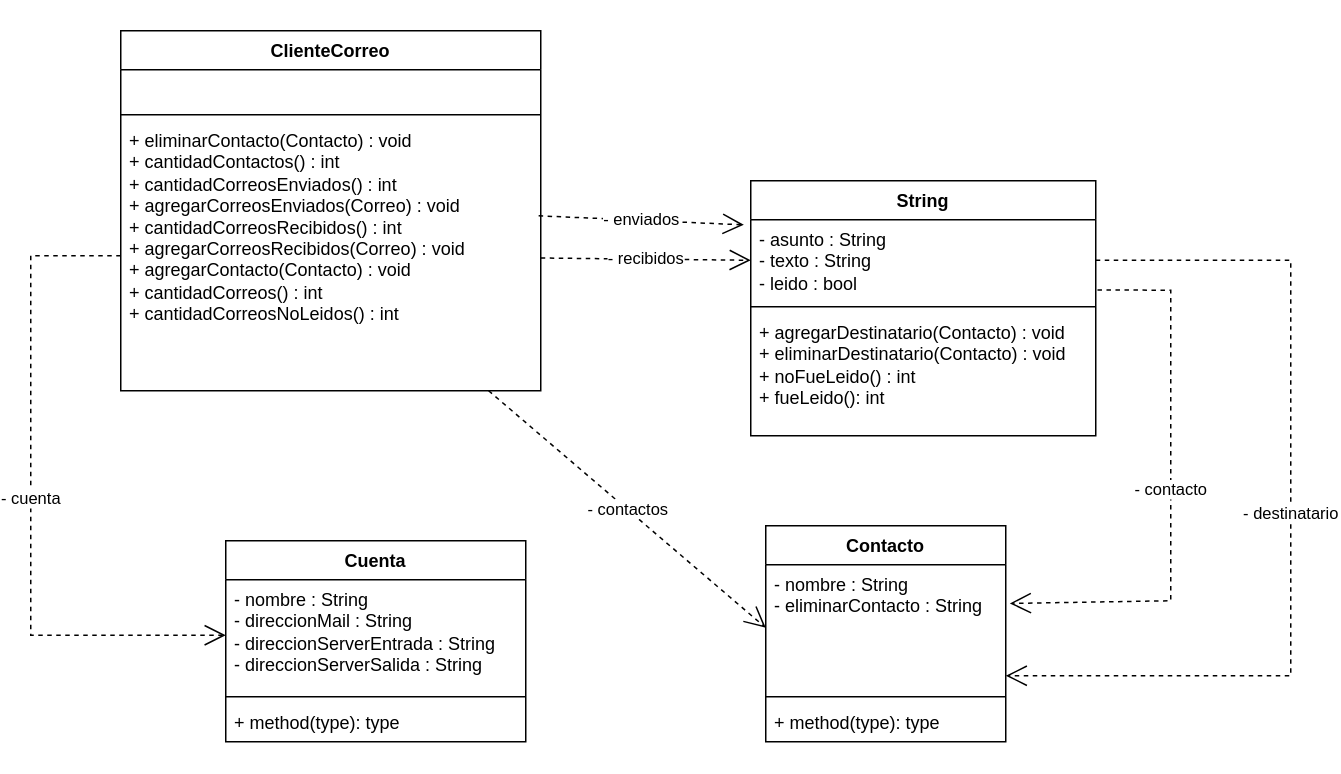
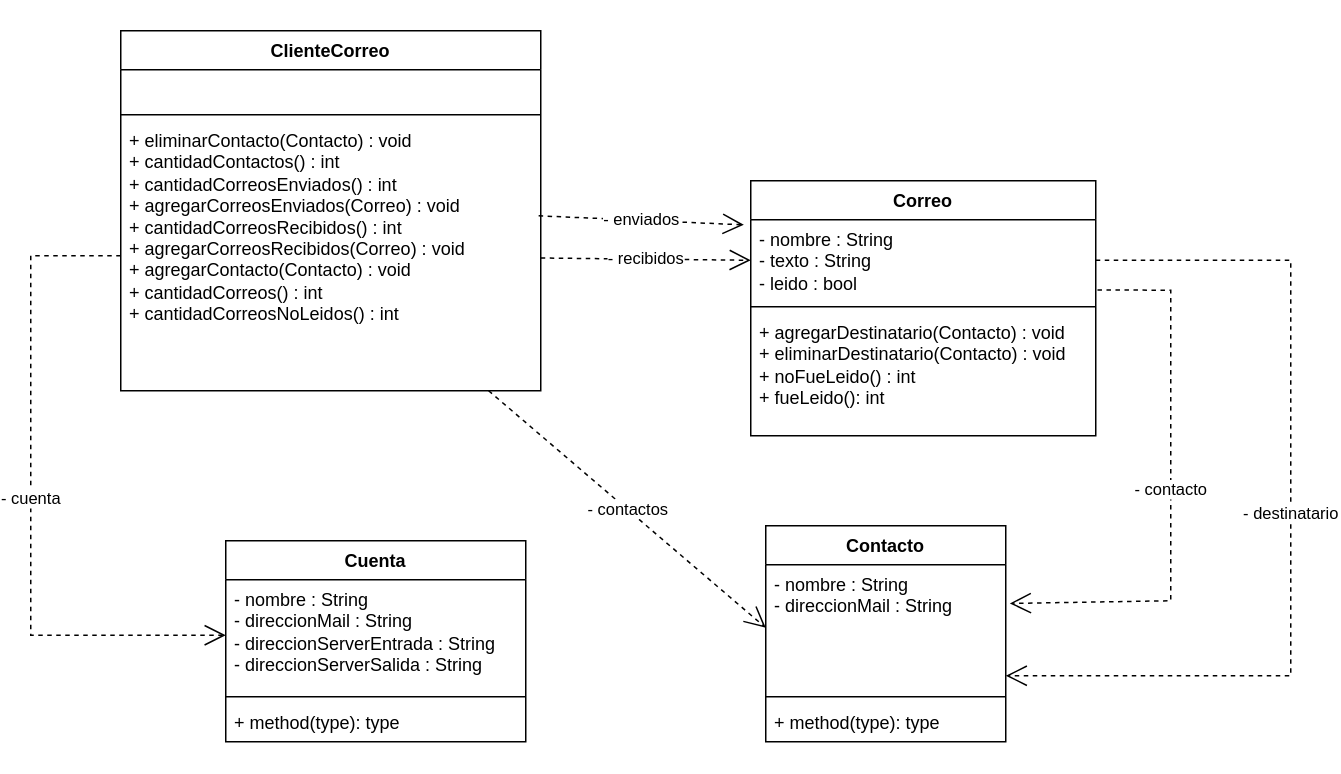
  <mxCell id="0" />
  <mxCell id="1" parent="0" />
  <mxCell id="2" value="ClienteCorreo&lt;br&gt;" style="swimlane;fontStyle=1;align=center;verticalAlign=top;childLayout=stackLayout;horizontal=1;startSize=26;horizontalStack=0;resizeParent=1;resizeParentMax=0;resizeLast=0;collapsible=1;marginBottom=0;whiteSpace=wrap;html=1;" parent="1" vertex="1"><mxGeometry x="80" y="20" width="280" height="240" as="geometry" /></mxCell>
  <mxCell id="3" value="&amp;nbsp;" style="text;strokeColor=none;fillColor=none;align=left;verticalAlign=top;spacingLeft=4;spacingRight=4;overflow=hidden;rotatable=0;points=[[0,0.5],[1,0.5]];portConstraint=eastwest;whiteSpace=wrap;html=1;" parent="2" vertex="1"><mxGeometry y="26" width="280" height="26" as="geometry" /></mxCell>
  <mxCell id="4" value="" style="line;strokeWidth=1;fillColor=none;align=left;verticalAlign=middle;spacingTop=-1;spacingLeft=3;spacingRight=3;rotatable=0;labelPosition=right;points=[];portConstraint=eastwest;strokeColor=inherit;" parent="2" vertex="1"><mxGeometry y="52" width="280" height="8" as="geometry" /></mxCell>
  <mxCell id="5" value="+ eliminarContacto(Contacto) : void&lt;br&gt;+ cantidadContactos() : int&lt;br&gt;+ cantidadCorreosEnviados() : int&lt;br&gt;+ agregarCorreosEnviados(Correo) : void&lt;br&gt;+ cantidadCorreosRecibidos() : int&lt;br&gt;+ agregarCorreosRecibidos(Correo) : void&lt;br&gt;+ agregarContacto(Contacto) : void&lt;br&gt;+ cantidadCorreos() : int&lt;br&gt;+ cantidadCorreosNoLeidos() : int" style="text;strokeColor=none;fillColor=none;align=left;verticalAlign=top;spacingLeft=4;spacingRight=4;overflow=hidden;rotatable=0;points=[[0,0.5],[1,0.5]];portConstraint=eastwest;whiteSpace=wrap;html=1;" parent="2" vertex="1"><mxGeometry y="60" width="280" height="180" as="geometry" /></mxCell>
- <mxCell id="6" value="String&lt;br&gt;" style="swimlane;fontStyle=1;align=center;verticalAlign=top;childLayout=stackLayout;horizontal=1;startSize=26;horizontalStack=0;resizeParent=1;resizeParentMax=0;resizeLast=0;collapsible=1;marginBottom=0;whiteSpace=wrap;html=1;" parent="1" vertex="1"><mxGeometry x="500" y="120" width="230" height="170" as="geometry" /></mxCell>
- <mxCell id="7" value="- asunto : String&lt;br&gt;- texto : String&lt;br&gt;- leido : bool" style="text;strokeColor=none;fillColor=none;align=left;verticalAlign=top;spacingLeft=4;spacingRight=4;overflow=hidden;rotatable=0;points=[[0,0.5],[1,0.5]];portConstraint=eastwest;whiteSpace=wrap;html=1;" parent="6" vertex="1"><mxGeometry y="26" width="230" height="54" as="geometry" /></mxCell>
+ <mxCell id="6" value="Correo&lt;br&gt;" style="swimlane;fontStyle=1;align=center;verticalAlign=top;childLayout=stackLayout;horizontal=1;startSize=26;horizontalStack=0;resizeParent=1;resizeParentMax=0;resizeLast=0;collapsible=1;marginBottom=0;whiteSpace=wrap;html=1;" parent="1" vertex="1"><mxGeometry x="500" y="120" width="230" height="170" as="geometry" /></mxCell>
+ <mxCell id="7" value="- nombre : String&lt;br&gt;- texto : String&lt;br&gt;- leido : bool" style="text;strokeColor=none;fillColor=none;align=left;verticalAlign=top;spacingLeft=4;spacingRight=4;overflow=hidden;rotatable=0;points=[[0,0.5],[1,0.5]];portConstraint=eastwest;whiteSpace=wrap;html=1;" parent="6" vertex="1"><mxGeometry y="26" width="230" height="54" as="geometry" /></mxCell>
  <mxCell id="8" value="" style="line;strokeWidth=1;fillColor=none;align=left;verticalAlign=middle;spacingTop=-1;spacingLeft=3;spacingRight=3;rotatable=0;labelPosition=right;points=[];portConstraint=eastwest;strokeColor=inherit;" parent="6" vertex="1"><mxGeometry y="80" width="230" height="8" as="geometry" /></mxCell>
  <mxCell id="9" value="+ agregarDestinatario(Contacto) : void&lt;br&gt;+ eliminarDestinatario(Contacto) : void&lt;br&gt;+ noFueLeido() : int&lt;br&gt;+ fueLeido(): int" style="text;strokeColor=none;fillColor=none;align=left;verticalAlign=top;spacingLeft=4;spacingRight=4;overflow=hidden;rotatable=0;points=[[0,0.5],[1,0.5]];portConstraint=eastwest;whiteSpace=wrap;html=1;" parent="6" vertex="1"><mxGeometry y="88" width="230" height="82" as="geometry" /></mxCell>
  <mxCell id="10" value="Cuenta&lt;br&gt;" style="swimlane;fontStyle=1;align=center;verticalAlign=top;childLayout=stackLayout;horizontal=1;startSize=26;horizontalStack=0;resizeParent=1;resizeParentMax=0;resizeLast=0;collapsible=1;marginBottom=0;whiteSpace=wrap;html=1;" parent="1" vertex="1"><mxGeometry x="150" y="360" width="200" height="134" as="geometry" /></mxCell>
  <mxCell id="11" value="- nombre : String&lt;br&gt;- direccionMail : String&lt;br&gt;- direccionServerEntrada : String&lt;br&gt;- direccionServerSalida : String" style="text;strokeColor=none;fillColor=none;align=left;verticalAlign=top;spacingLeft=4;spacingRight=4;overflow=hidden;rotatable=0;points=[[0,0.5],[1,0.5]];portConstraint=eastwest;whiteSpace=wrap;html=1;" parent="10" vertex="1"><mxGeometry y="26" width="200" height="74" as="geometry" /></mxCell>
  <mxCell id="12" value="" style="line;strokeWidth=1;fillColor=none;align=left;verticalAlign=middle;spacingTop=-1;spacingLeft=3;spacingRight=3;rotatable=0;labelPosition=right;points=[];portConstraint=eastwest;strokeColor=inherit;" parent="10" vertex="1"><mxGeometry y="100" width="200" height="8" as="geometry" /></mxCell>
  <mxCell id="13" value="+ method(type): type" style="text;strokeColor=none;fillColor=none;align=left;verticalAlign=top;spacingLeft=4;spacingRight=4;overflow=hidden;rotatable=0;points=[[0,0.5],[1,0.5]];portConstraint=eastwest;whiteSpace=wrap;html=1;" parent="10" vertex="1"><mxGeometry y="108" width="200" height="26" as="geometry" /></mxCell>
  <mxCell id="14" value="Contacto" style="swimlane;fontStyle=1;align=center;verticalAlign=top;childLayout=stackLayout;horizontal=1;startSize=26;horizontalStack=0;resizeParent=1;resizeParentMax=0;resizeLast=0;collapsible=1;marginBottom=0;whiteSpace=wrap;html=1;" parent="1" vertex="1"><mxGeometry x="510" y="350" width="160" height="144" as="geometry" /></mxCell>
- <mxCell id="15" value="- nombre : String&lt;br&gt;- eliminarContacto : String" style="text;strokeColor=none;fillColor=none;align=left;verticalAlign=top;spacingLeft=4;spacingRight=4;overflow=hidden;rotatable=0;points=[[0,0.5],[1,0.5]];portConstraint=eastwest;whiteSpace=wrap;html=1;" parent="14" vertex="1"><mxGeometry y="26" width="160" height="84" as="geometry" /></mxCell>
+ <mxCell id="15" value="- nombre : String&lt;br&gt;- direccionMail : String" style="text;strokeColor=none;fillColor=none;align=left;verticalAlign=top;spacingLeft=4;spacingRight=4;overflow=hidden;rotatable=0;points=[[0,0.5],[1,0.5]];portConstraint=eastwest;whiteSpace=wrap;html=1;" parent="14" vertex="1"><mxGeometry y="26" width="160" height="84" as="geometry" /></mxCell>
  <mxCell id="16" value="" style="line;strokeWidth=1;fillColor=none;align=left;verticalAlign=middle;spacingTop=-1;spacingLeft=3;spacingRight=3;rotatable=0;labelPosition=right;points=[];portConstraint=eastwest;strokeColor=inherit;" parent="14" vertex="1"><mxGeometry y="110" width="160" height="8" as="geometry" /></mxCell>
  <mxCell id="17" value="+ method(type): type" style="text;strokeColor=none;fillColor=none;align=left;verticalAlign=top;spacingLeft=4;spacingRight=4;overflow=hidden;rotatable=0;points=[[0,0.5],[1,0.5]];portConstraint=eastwest;whiteSpace=wrap;html=1;" parent="14" vertex="1"><mxGeometry y="118" width="160" height="26" as="geometry" /></mxCell>
  <mxCell id="18" value="- contactos" style="endArrow=open;endSize=12;dashed=1;html=1;rounded=0;entryX=0;entryY=0.5;entryDx=0;entryDy=0;" edge="1" parent="1" source="5" target="15"><mxGeometry width="160" relative="1" as="geometry"><mxPoint x="314" y="320" as="sourcePoint" /><mxPoint x="474" y="320" as="targetPoint" /></mxGeometry></mxCell>
  <mxCell id="19" value="- recibidos" style="endArrow=open;endSize=12;dashed=1;html=1;rounded=0;entryX=0;entryY=0.5;entryDx=0;entryDy=0;" edge="1" parent="1" source="5" target="7"><mxGeometry width="160" relative="1" as="geometry"><mxPoint x="309" y="182" as="sourcePoint" /><mxPoint x="510" y="340" as="targetPoint" /></mxGeometry></mxCell>
  <mxCell id="20" value="- enviados" style="endArrow=open;endSize=12;dashed=1;html=1;rounded=0;exitX=0.995;exitY=0.352;exitDx=0;exitDy=0;exitPerimeter=0;entryX=-0.02;entryY=0.173;entryDx=0;entryDy=0;entryPerimeter=0;" edge="1" parent="1" source="5" target="6"><mxGeometry width="160" relative="1" as="geometry"><mxPoint x="370" y="70" as="sourcePoint" /><mxPoint x="580" y="160" as="targetPoint" /></mxGeometry></mxCell>
  <mxCell id="21" value="- cuenta" style="endArrow=open;endSize=12;dashed=1;html=1;rounded=0;entryX=0;entryY=0.5;entryDx=0;entryDy=0;exitX=0;exitY=0.5;exitDx=0;exitDy=0;" edge="1" parent="1" source="5" target="11"><mxGeometry width="160" relative="1" as="geometry"><mxPoint x="40" y="270" as="sourcePoint" /><mxPoint x="231" y="328" as="targetPoint" /><Array as="points"><mxPoint x="20" y="170" /><mxPoint x="20" y="423" /></Array></mxGeometry></mxCell>
  <mxCell id="22" value="- contacto" style="endArrow=open;endSize=12;dashed=1;html=1;rounded=0;entryX=1.017;entryY=0.307;entryDx=0;entryDy=0;exitX=1.005;exitY=0.866;exitDx=0;exitDy=0;exitPerimeter=0;entryPerimeter=0;" edge="1" parent="1" source="7" target="15"><mxGeometry width="160" relative="1" as="geometry"><mxPoint x="889.69" y="102" as="sourcePoint" /><mxPoint x="1090.69" y="260" as="targetPoint" /><Array as="points"><mxPoint x="780" y="193" /><mxPoint x="780" y="400" /></Array></mxGeometry></mxCell>
  <mxCell id="23" value="- destinatario" style="endArrow=open;endSize=12;dashed=1;html=1;rounded=0;entryX=1;entryY=0.881;entryDx=0;entryDy=0;exitX=1;exitY=0.5;exitDx=0;exitDy=0;entryPerimeter=0;" edge="1" parent="1" source="7" target="15"><mxGeometry width="160" relative="1" as="geometry"><mxPoint x="740.2" y="260" as="sourcePoint" /><mxPoint x="752.2" y="399" as="targetPoint" /><Array as="points"><mxPoint x="860" y="173" /><mxPoint x="860" y="450" /></Array></mxGeometry></mxCell>
